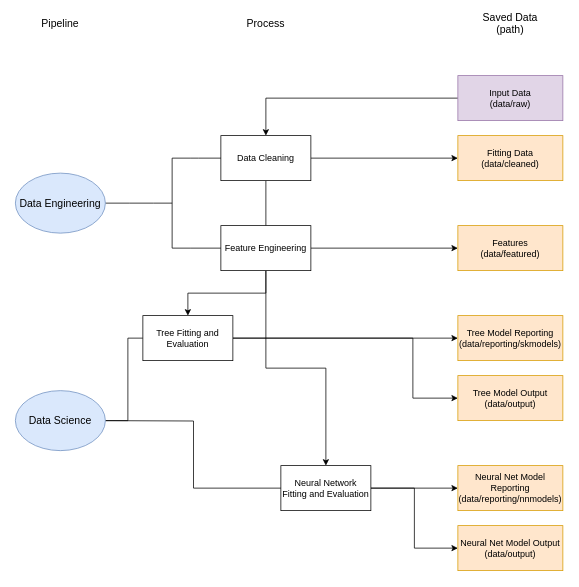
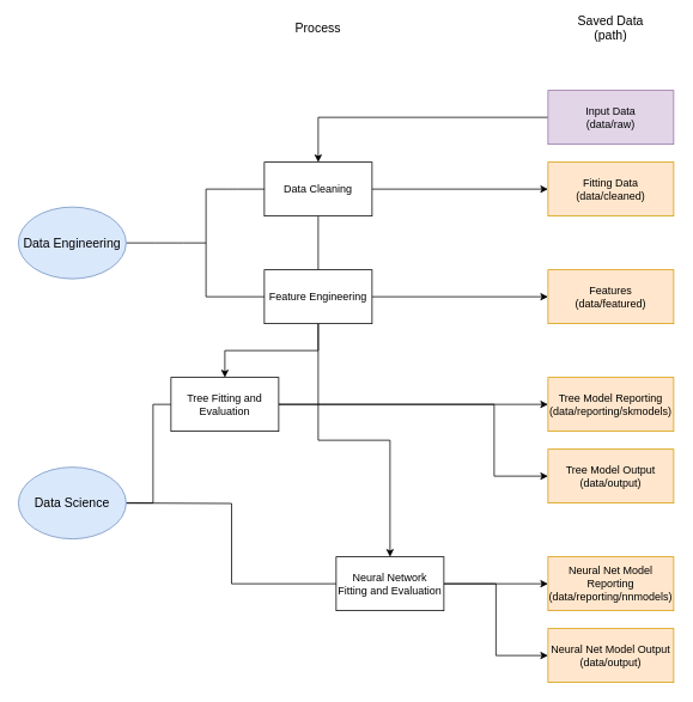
  <mxCell id="0" />
  <mxCell id="1" parent="0" />
  <mxCell id="2" value="Saved Data&lt;br style=&quot;font-size: 14px;&quot;&gt;(path)" style="text;html=1;strokeColor=none;fillColor=none;align=center;verticalAlign=middle;whiteSpace=wrap;rounded=0;fontSize=14;" parent="1" vertex="1"><mxGeometry x="640" y="20" width="80" height="20" as="geometry" /></mxCell>
  <mxCell id="3" value="Process" style="text;html=1;strokeColor=none;fillColor=none;align=center;verticalAlign=middle;whiteSpace=wrap;rounded=0;fontSize=14;" parent="1" vertex="1"><mxGeometry x="334" y="20" width="40" height="20" as="geometry" /></mxCell>
  <mxCell id="4" style="edgeStyle=orthogonalEdgeStyle;rounded=0;orthogonalLoop=1;jettySize=auto;html=1;exitX=1;exitY=0.5;exitDx=0;exitDy=0;entryX=0;entryY=0.5;entryDx=0;entryDy=0;" parent="1" source="6" target="9" edge="1"><mxGeometry relative="1" as="geometry"><mxPoint x="554" y="210" as="targetPoint" /></mxGeometry></mxCell>
  <mxCell id="5" style="edgeStyle=orthogonalEdgeStyle;rounded=0;orthogonalLoop=1;jettySize=auto;html=1;exitX=0.5;exitY=1;exitDx=0;exitDy=0;entryX=0.5;entryY=0;entryDx=0;entryDy=0;endArrow=none;" parent="1" source="6" target="13" edge="1"><mxGeometry relative="1" as="geometry" /></mxCell>
  <mxCell id="6" value="Data Cleaning" style="rounded=0;whiteSpace=wrap;html=1;" parent="1" vertex="1"><mxGeometry x="294" y="180" width="120" height="60" as="geometry" /></mxCell>
  <mxCell id="7" style="edgeStyle=orthogonalEdgeStyle;rounded=0;orthogonalLoop=1;jettySize=auto;html=1;exitX=0;exitY=0.5;exitDx=0;exitDy=0;entryX=0.5;entryY=0;entryDx=0;entryDy=0;" parent="1" source="8" target="6" edge="1"><mxGeometry relative="1" as="geometry" /></mxCell>
  <mxCell id="8" value="Input Data&lt;br&gt;(data/raw)" style="rounded=0;whiteSpace=wrap;html=1;fillColor=#e1d5e7;strokeColor=#9673a6;" parent="1" vertex="1"><mxGeometry x="610" y="100" width="140" height="60" as="geometry" /></mxCell>
  <mxCell id="9" value="Fitting Data&lt;br&gt;(data/cleaned)" style="rounded=0;whiteSpace=wrap;html=1;fillColor=#ffe6cc;strokeColor=#d79b00;" parent="1" vertex="1"><mxGeometry x="610" y="180" width="140" height="60" as="geometry" /></mxCell>
  <mxCell id="10" style="edgeStyle=orthogonalEdgeStyle;rounded=0;orthogonalLoop=1;jettySize=auto;html=1;exitX=1;exitY=0.5;exitDx=0;exitDy=0;entryX=0;entryY=0.5;entryDx=0;entryDy=0;" parent="1" source="13" target="14" edge="1"><mxGeometry relative="1" as="geometry" /></mxCell>
  <mxCell id="11" style="edgeStyle=orthogonalEdgeStyle;rounded=0;orthogonalLoop=1;jettySize=auto;html=1;exitX=0.5;exitY=1;exitDx=0;exitDy=0;entryX=0.5;entryY=0;entryDx=0;entryDy=0;" parent="1" source="13" target="18" edge="1"><mxGeometry relative="1" as="geometry" /></mxCell>
  <mxCell id="12" style="edgeStyle=orthogonalEdgeStyle;rounded=0;orthogonalLoop=1;jettySize=auto;html=1;exitX=0.5;exitY=1;exitDx=0;exitDy=0;entryX=0.5;entryY=0;entryDx=0;entryDy=0;endArrow=classic;endFill=1;strokeColor=#000000;strokeWidth=1;startArrow=none;startFill=0;" parent="1" source="13" target="26" edge="1"><mxGeometry relative="1" as="geometry" /></mxCell>
  <mxCell id="13" value="Feature Engineering" style="rounded=0;whiteSpace=wrap;html=1;" parent="1" vertex="1"><mxGeometry x="294" y="300" width="120" height="60" as="geometry" /></mxCell>
  <mxCell id="14" value="Features&lt;br&gt;(data/featured)" style="rounded=0;whiteSpace=wrap;html=1;fillColor=#ffe6cc;strokeColor=#d79b00;" parent="1" vertex="1"><mxGeometry x="610" y="300" width="140" height="60" as="geometry" /></mxCell>
  <mxCell id="15" style="edgeStyle=orthogonalEdgeStyle;rounded=0;orthogonalLoop=1;jettySize=auto;html=1;exitX=1;exitY=0.5;exitDx=0;exitDy=0;entryX=0;entryY=0.5;entryDx=0;entryDy=0;startArrow=none;startFill=0;endArrow=classic;endFill=1;strokeColor=#000000;strokeWidth=1;" parent="1" source="18" target="27" edge="1"><mxGeometry relative="1" as="geometry" /></mxCell>
  <mxCell id="16" style="edgeStyle=orthogonalEdgeStyle;rounded=0;orthogonalLoop=1;jettySize=auto;html=1;exitX=1;exitY=0.5;exitDx=0;exitDy=0;entryX=0;entryY=0.5;entryDx=0;entryDy=0;startArrow=none;startFill=0;endArrow=classic;endFill=1;strokeColor=#000000;strokeWidth=1;" parent="1" source="18" target="28" edge="1"><mxGeometry relative="1" as="geometry"><Array as="points"><mxPoint x="550" y="450" /><mxPoint x="550" y="530" /></Array></mxGeometry></mxCell>
  <mxCell id="17" style="edgeStyle=orthogonalEdgeStyle;rounded=0;orthogonalLoop=1;jettySize=auto;html=1;exitX=0;exitY=0.5;exitDx=0;exitDy=0;startArrow=none;startFill=0;endArrow=none;endFill=0;strokeColor=#000000;strokeWidth=1;entryX=1;entryY=0.5;entryDx=0;entryDy=0;" parent="1" source="18" edge="1"><mxGeometry relative="1" as="geometry"><mxPoint x="140" y="560" as="targetPoint" /><Array as="points"><mxPoint x="170" y="450" /><mxPoint x="170" y="560" /></Array></mxGeometry></mxCell>
  <mxCell id="18" value="Tree Fitting and Evaluation" style="rounded=0;whiteSpace=wrap;html=1;" parent="1" vertex="1"><mxGeometry x="190" y="420" width="120" height="60" as="geometry" /></mxCell>
  <mxCell id="19" style="rounded=0;orthogonalLoop=1;jettySize=auto;html=1;exitX=1;exitY=1;exitDx=0;exitDy=0;exitPerimeter=0;entryX=0;entryY=0.5;entryDx=0;entryDy=0;edgeStyle=orthogonalEdgeStyle;endArrow=none;endFill=0;strokeWidth=1;" parent="1" source="22" target="13" edge="1"><mxGeometry relative="1" as="geometry"><Array as="points"><mxPoint x="254" y="330" /><mxPoint x="254" y="330" /></Array></mxGeometry></mxCell>
  <mxCell id="20" style="edgeStyle=orthogonalEdgeStyle;rounded=0;orthogonalLoop=1;jettySize=auto;html=1;exitX=1;exitY=0;exitDx=0;exitDy=0;exitPerimeter=0;entryX=0;entryY=0.5;entryDx=0;entryDy=0;endArrow=none;endFill=0;strokeColor=#000000;strokeWidth=1;" parent="1" source="22" target="6" edge="1"><mxGeometry relative="1" as="geometry"><Array as="points"><mxPoint x="264" y="210" /><mxPoint x="264" y="210" /></Array></mxGeometry></mxCell>
  <mxCell id="21" style="edgeStyle=orthogonalEdgeStyle;rounded=0;orthogonalLoop=1;jettySize=auto;html=1;exitX=0;exitY=0.5;exitDx=0;exitDy=0;exitPerimeter=0;entryX=1;entryY=0.5;entryDx=0;entryDy=0;endArrow=none;endFill=0;strokeColor=#000000;strokeWidth=1;" parent="1" source="22" edge="1"><mxGeometry relative="1" as="geometry"><mxPoint x="140" y="270" as="targetPoint" /></mxGeometry></mxCell>
  <mxCell id="22" value="" style="strokeWidth=1;html=1;shape=mxgraph.flowchart.annotation_2;align=left;labelPosition=right;pointerEvents=1;" parent="1" vertex="1"><mxGeometry x="204" y="210" width="50" height="120" as="geometry" /></mxCell>
- <mxCell id="23" value="Pipeline" style="text;html=1;strokeColor=none;fillColor=none;align=center;verticalAlign=middle;whiteSpace=wrap;rounded=0;fontSize=14;" parent="1" vertex="1"><mxGeometry x="60" y="20" width="40" height="20" as="geometry" /></mxCell>
  <mxCell id="24" style="edgeStyle=orthogonalEdgeStyle;rounded=0;orthogonalLoop=1;jettySize=auto;html=1;exitX=1;exitY=0.5;exitDx=0;exitDy=0;entryX=0;entryY=0.5;entryDx=0;entryDy=0;startArrow=none;startFill=0;endArrow=classic;endFill=1;strokeColor=#000000;strokeWidth=1;" parent="1" source="26" target="29" edge="1"><mxGeometry relative="1" as="geometry" /></mxCell>
  <mxCell id="25" style="edgeStyle=orthogonalEdgeStyle;rounded=0;orthogonalLoop=1;jettySize=auto;html=1;exitX=1;exitY=0.5;exitDx=0;exitDy=0;entryX=0;entryY=0.5;entryDx=0;entryDy=0;startArrow=none;startFill=0;endArrow=classic;endFill=1;strokeColor=#000000;strokeWidth=1;" parent="1" source="26" target="30" edge="1"><mxGeometry relative="1" as="geometry" /></mxCell>
  <mxCell id="26" value="Neural Network Fitting and Evaluation" style="rounded=0;whiteSpace=wrap;html=1;" parent="1" vertex="1"><mxGeometry x="374" y="620" width="120" height="60" as="geometry" /></mxCell>
  <mxCell id="27" value="Tree Model Reporting&lt;br&gt;(data/reporting/skmodels)" style="rounded=0;whiteSpace=wrap;html=1;strokeWidth=1;fillColor=#ffe6cc;strokeColor=#d79b00;" parent="1" vertex="1"><mxGeometry x="610" y="420" width="140" height="60" as="geometry" /></mxCell>
  <mxCell id="28" value="Tree Model Output&lt;br&gt;(data/output)" style="rounded=0;whiteSpace=wrap;html=1;strokeWidth=1;fillColor=#ffe6cc;strokeColor=#d79b00;" parent="1" vertex="1"><mxGeometry x="610" y="500" width="140" height="60" as="geometry" /></mxCell>
  <mxCell id="29" value="Neural Net Model Reporting&lt;br&gt;(data/reporting/nnmodels)" style="rounded=0;whiteSpace=wrap;html=1;strokeWidth=1;fillColor=#ffe6cc;strokeColor=#d79b00;" parent="1" vertex="1"><mxGeometry x="610" y="620" width="140" height="60" as="geometry" /></mxCell>
  <mxCell id="30" value="Neural Net Model Output&lt;br&gt;(data/output)" style="rounded=0;whiteSpace=wrap;html=1;strokeWidth=1;fillColor=#ffe6cc;strokeColor=#d79b00;" parent="1" vertex="1"><mxGeometry x="610" y="700" width="140" height="60" as="geometry" /></mxCell>
  <mxCell id="31" style="edgeStyle=orthogonalEdgeStyle;rounded=0;orthogonalLoop=1;jettySize=auto;html=1;exitX=1;exitY=0.5;exitDx=0;exitDy=0;entryX=0;entryY=0.5;entryDx=0;entryDy=0;startArrow=none;startFill=0;endArrow=none;endFill=0;strokeColor=#000000;strokeWidth=1;" parent="1" target="26" edge="1"><mxGeometry relative="1" as="geometry"><mxPoint x="140" y="560" as="sourcePoint" /></mxGeometry></mxCell>
  <mxCell id="32" value="Data Engineering" style="ellipse;whiteSpace=wrap;html=1;fontSize=14;fillColor=#dae8fc;strokeColor=#6c8ebf;" vertex="1" parent="1"><mxGeometry x="20" y="230" width="120" height="80" as="geometry" /></mxCell>
  <mxCell id="33" value="Data Science" style="ellipse;whiteSpace=wrap;html=1;fontSize=14;fillColor=#dae8fc;strokeColor=#6c8ebf;" vertex="1" parent="1"><mxGeometry x="20" y="520" width="120" height="80" as="geometry" /></mxCell>
